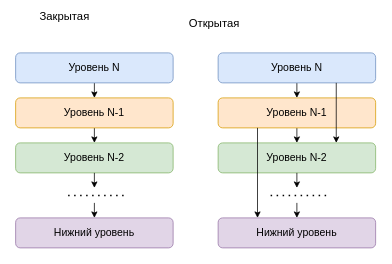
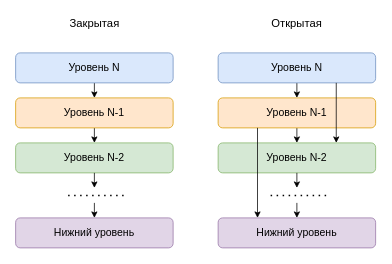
  <mxCell id="0" />
  <mxCell id="1" parent="0" />
  <mxCell id="2" style="edgeStyle=orthogonalEdgeStyle;rounded=0;orthogonalLoop=1;jettySize=auto;html=1;exitX=0.5;exitY=1;exitDx=0;exitDy=0;entryX=0.5;entryY=0;entryDx=0;entryDy=0;" parent="1" source="3" target="4" edge="1"><mxGeometry relative="1" as="geometry" /></mxCell>
  <mxCell id="3" value="&lt;font style=&quot;font-size: 14px&quot;&gt;Уровень N-1&lt;/font&gt;" style="rounded=1;whiteSpace=wrap;html=1;fillColor=#ffe6cc;strokeColor=#d79b00;" parent="1" vertex="1"><mxGeometry x="20" y="130" width="210" height="40" as="geometry" /></mxCell>
  <mxCell id="4" value="&lt;span style=&quot;font-size: 14px&quot;&gt;Уровень N-2&lt;/span&gt;" style="rounded=1;whiteSpace=wrap;html=1;fillColor=#d5e8d4;strokeColor=#82b366;" parent="1" vertex="1"><mxGeometry x="20" y="190" width="210" height="40" as="geometry" /></mxCell>
  <mxCell id="5" value="&lt;span style=&quot;font-size: 14px&quot;&gt;Нижний уровень&lt;/span&gt;" style="rounded=1;whiteSpace=wrap;html=1;fillColor=#e1d5e7;strokeColor=#9673a6;" parent="1" vertex="1"><mxGeometry x="20" y="290" width="210" height="40" as="geometry" /></mxCell>
  <mxCell id="6" style="edgeStyle=orthogonalEdgeStyle;rounded=0;orthogonalLoop=1;jettySize=auto;html=1;exitX=0.5;exitY=1;exitDx=0;exitDy=0;" edge="1" parent="1" source="4"><mxGeometry relative="1" as="geometry"><mxPoint x="135" y="180" as="sourcePoint" /><mxPoint x="125" y="250" as="targetPoint" /></mxGeometry></mxCell>
  <mxCell id="7" style="edgeStyle=orthogonalEdgeStyle;rounded=0;orthogonalLoop=1;jettySize=auto;html=1;entryX=0.5;entryY=0;entryDx=0;entryDy=0;" edge="1" parent="1" target="5"><mxGeometry relative="1" as="geometry"><mxPoint x="125" y="270" as="sourcePoint" /><mxPoint x="135" y="260" as="targetPoint" /></mxGeometry></mxCell>
  <mxCell id="8" value="" style="endArrow=none;dashed=1;html=1;dashPattern=1 3;strokeWidth=2;" edge="1" parent="1"><mxGeometry width="50" height="50" relative="1" as="geometry"><mxPoint x="90" y="260" as="sourcePoint" /><mxPoint x="170" y="260" as="targetPoint" /></mxGeometry></mxCell>
  <mxCell id="9" style="edgeStyle=orthogonalEdgeStyle;rounded=0;orthogonalLoop=1;jettySize=auto;html=1;exitX=0.5;exitY=1;exitDx=0;exitDy=0;entryX=0.5;entryY=0;entryDx=0;entryDy=0;" edge="1" parent="1" source="10" target="11"><mxGeometry relative="1" as="geometry" /></mxCell>
  <mxCell id="10" value="&lt;font style=&quot;font-size: 14px&quot;&gt;Уровень N-1&lt;/font&gt;" style="rounded=1;whiteSpace=wrap;html=1;fillColor=#ffe6cc;strokeColor=#d79b00;" vertex="1" parent="1"><mxGeometry x="290" y="130" width="210" height="40" as="geometry" /></mxCell>
  <mxCell id="11" value="&lt;span style=&quot;font-size: 14px&quot;&gt;Уровень N-2&lt;/span&gt;" style="rounded=1;whiteSpace=wrap;html=1;fillColor=#d5e8d4;strokeColor=#82b366;" vertex="1" parent="1"><mxGeometry x="290" y="190" width="210" height="40" as="geometry" /></mxCell>
  <mxCell id="12" value="&lt;span style=&quot;font-size: 14px&quot;&gt;Нижний уровень&lt;/span&gt;" style="rounded=1;whiteSpace=wrap;html=1;fillColor=#e1d5e7;strokeColor=#9673a6;" vertex="1" parent="1"><mxGeometry x="290" y="290" width="210" height="40" as="geometry" /></mxCell>
  <mxCell id="13" style="edgeStyle=orthogonalEdgeStyle;rounded=0;orthogonalLoop=1;jettySize=auto;html=1;exitX=0.5;exitY=1;exitDx=0;exitDy=0;" edge="1" parent="1" source="11"><mxGeometry relative="1" as="geometry"><mxPoint x="405" y="180" as="sourcePoint" /><mxPoint x="395" y="250" as="targetPoint" /></mxGeometry></mxCell>
  <mxCell id="14" style="edgeStyle=orthogonalEdgeStyle;rounded=0;orthogonalLoop=1;jettySize=auto;html=1;entryX=0.5;entryY=0;entryDx=0;entryDy=0;" edge="1" parent="1" target="12"><mxGeometry relative="1" as="geometry"><mxPoint x="395" y="270" as="sourcePoint" /><mxPoint x="405" y="260" as="targetPoint" /></mxGeometry></mxCell>
  <mxCell id="15" value="" style="endArrow=none;dashed=1;html=1;dashPattern=1 3;strokeWidth=2;" edge="1" parent="1"><mxGeometry width="50" height="50" relative="1" as="geometry"><mxPoint x="360" y="260" as="sourcePoint" /><mxPoint x="440" y="260" as="targetPoint" /></mxGeometry></mxCell>
  <mxCell id="16" value="" style="endArrow=classic;html=1;exitX=0.25;exitY=1;exitDx=0;exitDy=0;entryX=0.25;entryY=0;entryDx=0;entryDy=0;" edge="1" parent="1" source="10" target="12"><mxGeometry width="50" height="50" relative="1" as="geometry"><mxPoint x="280" y="260" as="sourcePoint" /><mxPoint x="330" y="210" as="targetPoint" /></mxGeometry></mxCell>
  <mxCell id="17" style="edgeStyle=orthogonalEdgeStyle;rounded=0;orthogonalLoop=1;jettySize=auto;html=1;exitX=0.5;exitY=1;exitDx=0;exitDy=0;" edge="1" parent="1" source="18"><mxGeometry relative="1" as="geometry"><mxPoint x="395" y="130" as="targetPoint" /></mxGeometry></mxCell>
  <mxCell id="18" value="&lt;font style=&quot;font-size: 14px&quot;&gt;Уровень N&lt;/font&gt;" style="rounded=1;whiteSpace=wrap;html=1;fillColor=#dae8fc;strokeColor=#6c8ebf;" vertex="1" parent="1"><mxGeometry x="290" y="70" width="210" height="40" as="geometry" /></mxCell>
  <mxCell id="19" style="edgeStyle=orthogonalEdgeStyle;rounded=0;orthogonalLoop=1;jettySize=auto;html=1;exitX=0.5;exitY=1;exitDx=0;exitDy=0;" edge="1" parent="1" source="20"><mxGeometry relative="1" as="geometry"><mxPoint x="125" y="130" as="targetPoint" /></mxGeometry></mxCell>
  <mxCell id="20" value="&lt;font style=&quot;font-size: 14px&quot;&gt;Уровень N&lt;/font&gt;" style="rounded=1;whiteSpace=wrap;html=1;fillColor=#dae8fc;strokeColor=#6c8ebf;" vertex="1" parent="1"><mxGeometry x="20" y="70" width="210" height="40" as="geometry" /></mxCell>
  <mxCell id="21" style="edgeStyle=orthogonalEdgeStyle;rounded=0;orthogonalLoop=1;jettySize=auto;html=1;exitX=0.75;exitY=1;exitDx=0;exitDy=0;entryX=0.75;entryY=0;entryDx=0;entryDy=0;" edge="1" parent="1" source="18" target="11"><mxGeometry relative="1" as="geometry"><mxPoint x="405" y="140" as="targetPoint" /><mxPoint x="405" y="120" as="sourcePoint" /></mxGeometry></mxCell>
- <mxCell id="22" value="&lt;font style=&quot;font-size: 15px&quot;&gt;Закрытая&lt;/font&gt;" style="text;html=1;strokeColor=none;fillColor=none;align=center;verticalAlign=middle;whiteSpace=wrap;rounded=0;" vertex="1" parent="1"><mxGeometry x="52.5" y="10" width="65" height="20" as="geometry" /></mxCell>
- <mxCell id="23" value="&lt;font style=&quot;font-size: 15px&quot;&gt;Открытая&lt;/font&gt;" style="text;html=1;strokeColor=none;fillColor=none;align=center;verticalAlign=middle;whiteSpace=wrap;rounded=0;" vertex="1" parent="1"><mxGeometry x="246.25" y="20" width="77.5" height="20" as="geometry" /></mxCell>
+ <mxCell id="22" value="&lt;font style=&quot;font-size: 15px&quot;&gt;Закрытая&lt;/font&gt;" style="text;html=1;strokeColor=none;fillColor=none;align=center;verticalAlign=middle;whiteSpace=wrap;rounded=0;" vertex="1" parent="1"><mxGeometry x="92.5" y="20" width="65" height="20" as="geometry" /></mxCell>
+ <mxCell id="23" value="&lt;font style=&quot;font-size: 15px&quot;&gt;Открытая&lt;/font&gt;" style="text;html=1;strokeColor=none;fillColor=none;align=center;verticalAlign=middle;whiteSpace=wrap;rounded=0;" vertex="1" parent="1"><mxGeometry x="356.25" y="20" width="77.5" height="20" as="geometry" /></mxCell>
